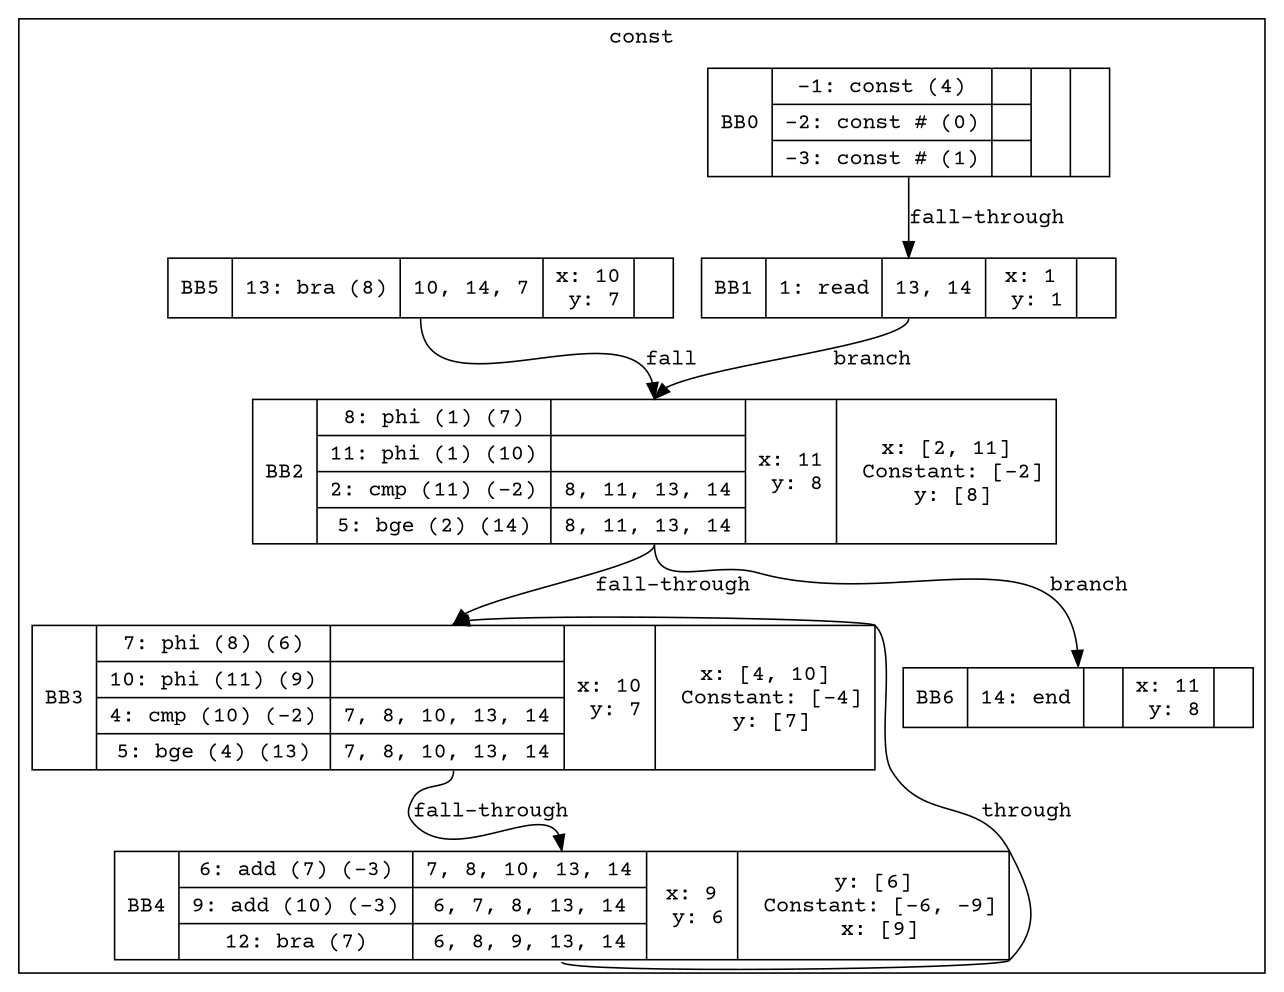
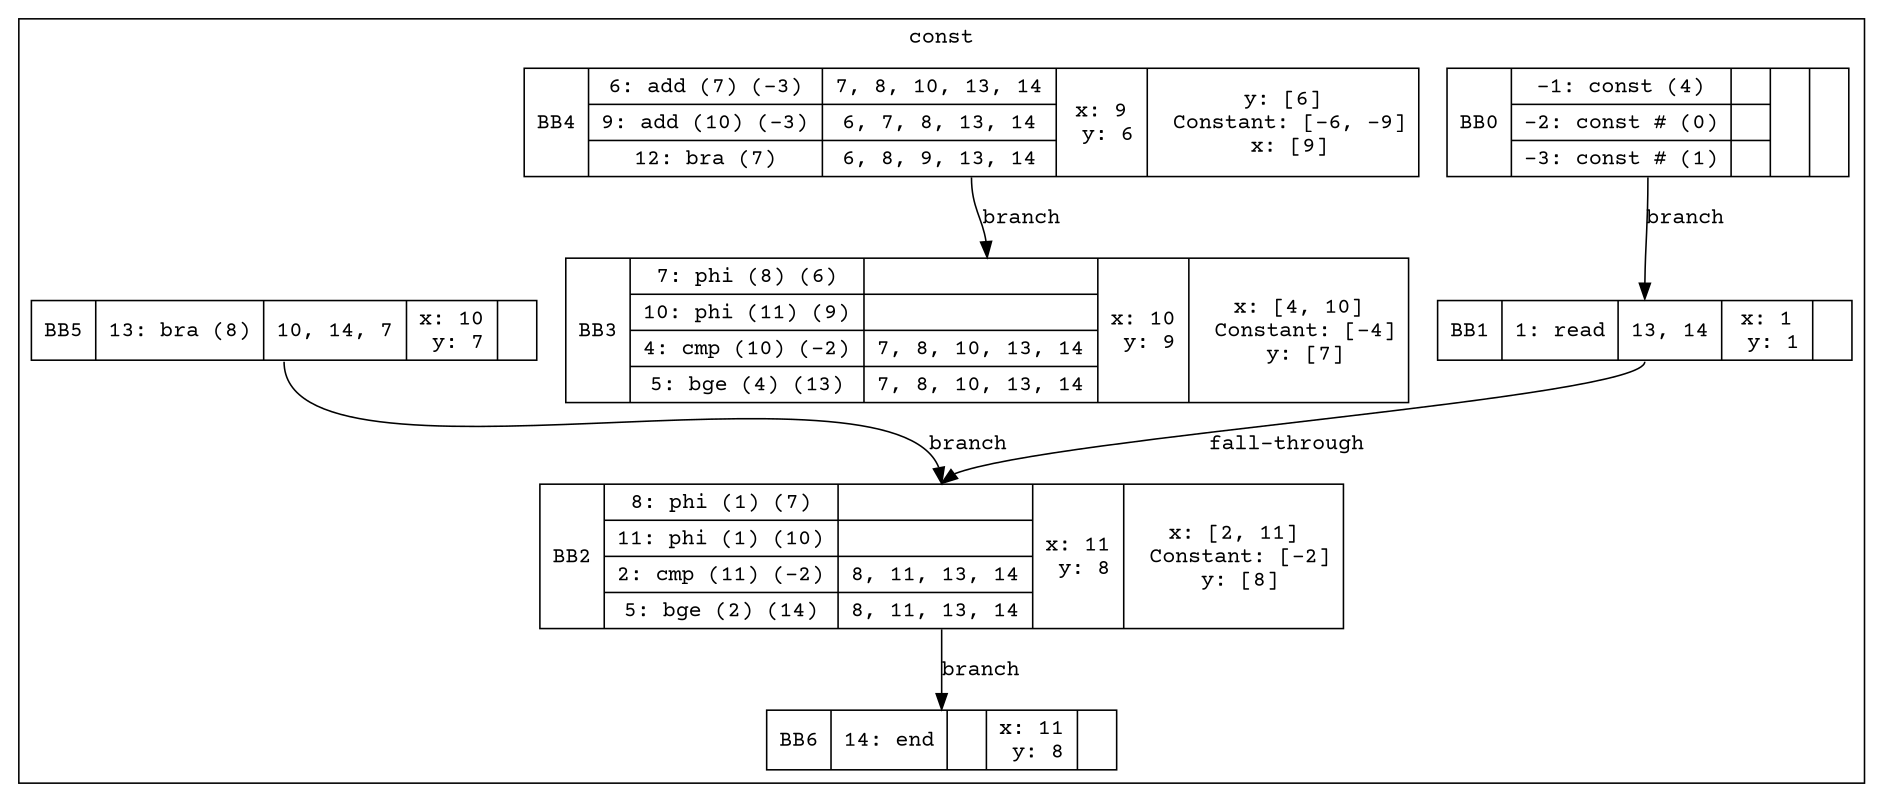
  digraph {
    fontname="Courier Prime"
    node [fontname="Courier Prime" shape=record]
    edge [fontname="Courier Prime" headport=n tailport=s]
    n1 [label="<b>BB0|{-1: const (4) |-2: const # (0) |-3: const # (1) }|{||}|{}|{}" weight=0]
    n2 [label="<b>BB1|{1: read  }|{13, 14}|{    x: 1\n    y: 1\n}|{}" weight=1]
    n3 [label="<b>BB2|{8: phi (1) (7)|11: phi (1) (10)|2: cmp (11) (-2)|5: bge (2) (14)}|{||8, 11, 13, 14|8, 11, 13, 14}|{    x: 11\n    y: 8\n}|{    x: [2, 11]\n    Constant: [-2]\n    y: [8]\n}" weight=2]
-   n4 [label="<b>BB3|{7: phi (8) (6)|10: phi (11) (9)|4: cmp (10) (-2)|5: bge (4) (13)}|{||7, 8, 10, 13, 14|7, 8, 10, 13, 14}|{    x: 10\n    y: 7\n}|{    x: [4, 10]\n    Constant: [-4]\n    y: [7]\n}" weight=3]
+   n4 [label="<b>BB3|{7: phi (8) (6)|10: phi (11) (9)|4: cmp (10) (-2)|5: bge (4) (13)}|{||7, 8, 10, 13, 14|7, 8, 10, 13, 14}|{    x: 10\n    y: 9\n}|{    x: [4, 10]\n    Constant: [-4]\n    y: [7]\n}" weight=3]
    n5 [label="<b>BB6|{14: end  }|{}|{    x: 11\n    y: 8\n}|{}" weight=6]
    n6 [label="<b>BB4|{6: add (7) (-3)|9: add (10) (-3)|12: bra (7) }|{7, 8, 10, 13, 14|6, 7, 8, 13, 14|6, 8, 9, 13, 14}|{    x: 9\n    y: 6\n}|{    y: [6]\n    Constant: [-6, -9]\n    x: [9]\n}" weight=4]
    n7 [label="<b>BB5|{13: bra (8) }|{10, 14, 7}|{    x: 10\n    y: 7\n}|{}" weight=5]
    subgraph cluster_1 {
      label=const
      rankdir=LR
      n1
      n2
      n3
      n4
      n5
      n6
      n7
    }
-   n1 -> n2 [label="fall-through"]
-   n2 -> n3 [label=branch]
-   n3 -> n4 [label="fall-through"]
+   n1 -> n2 [label=branch]
+   n2 -> n3 [label="fall-through"]
    n3 -> n5 [label=branch]
-   n4 -> n6 [label="fall-through"]
-   n6 -> n4 [label=through]
-   n7 -> n3 [label=fall]
+   n6 -> n4 [label=branch]
+   n7 -> n3 [label=branch]
  }
